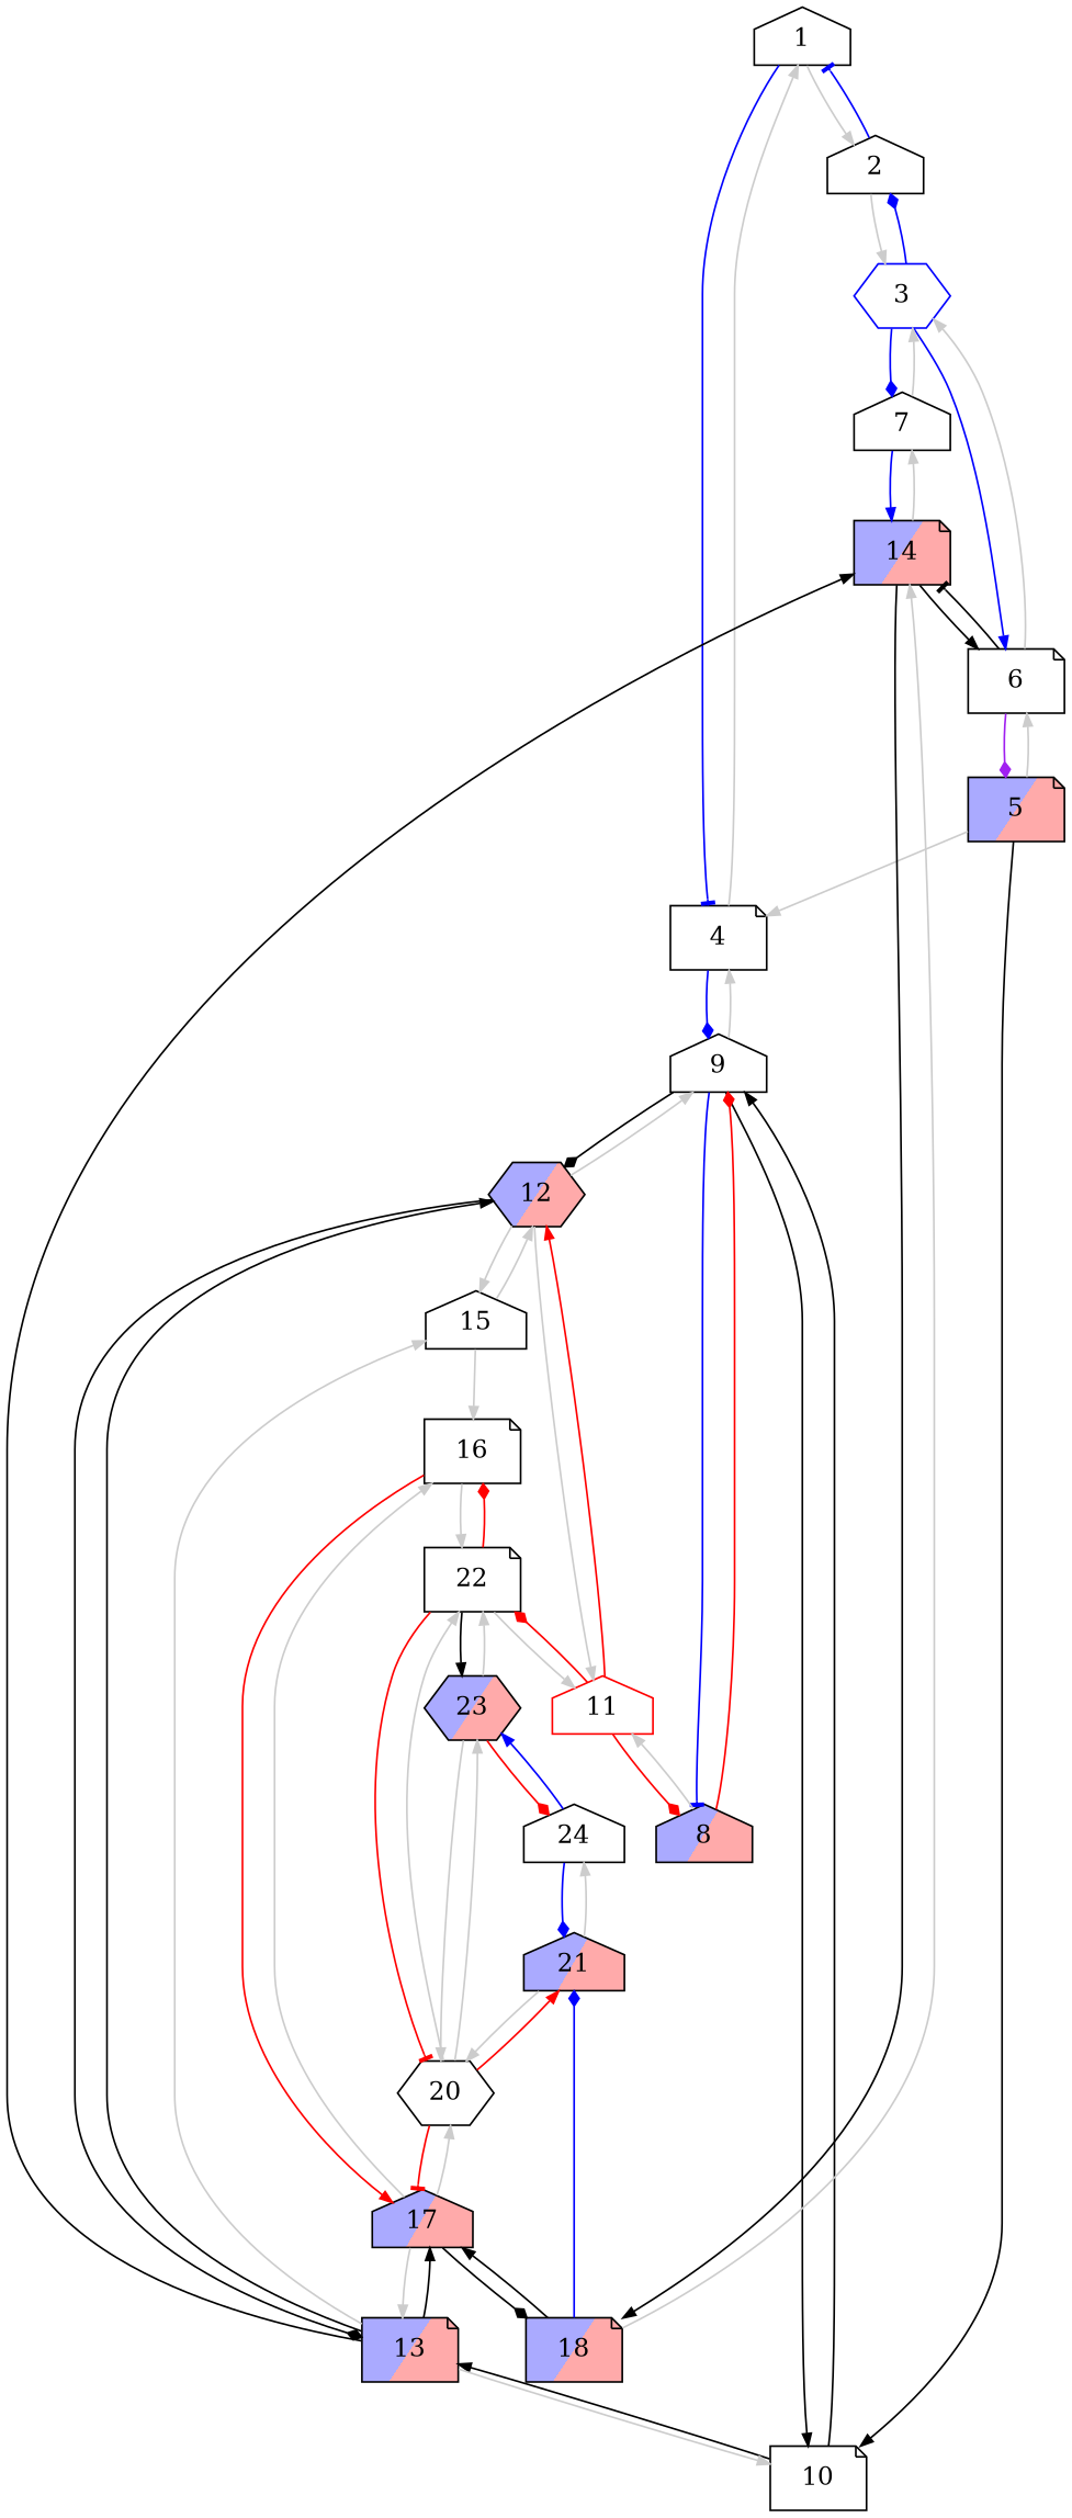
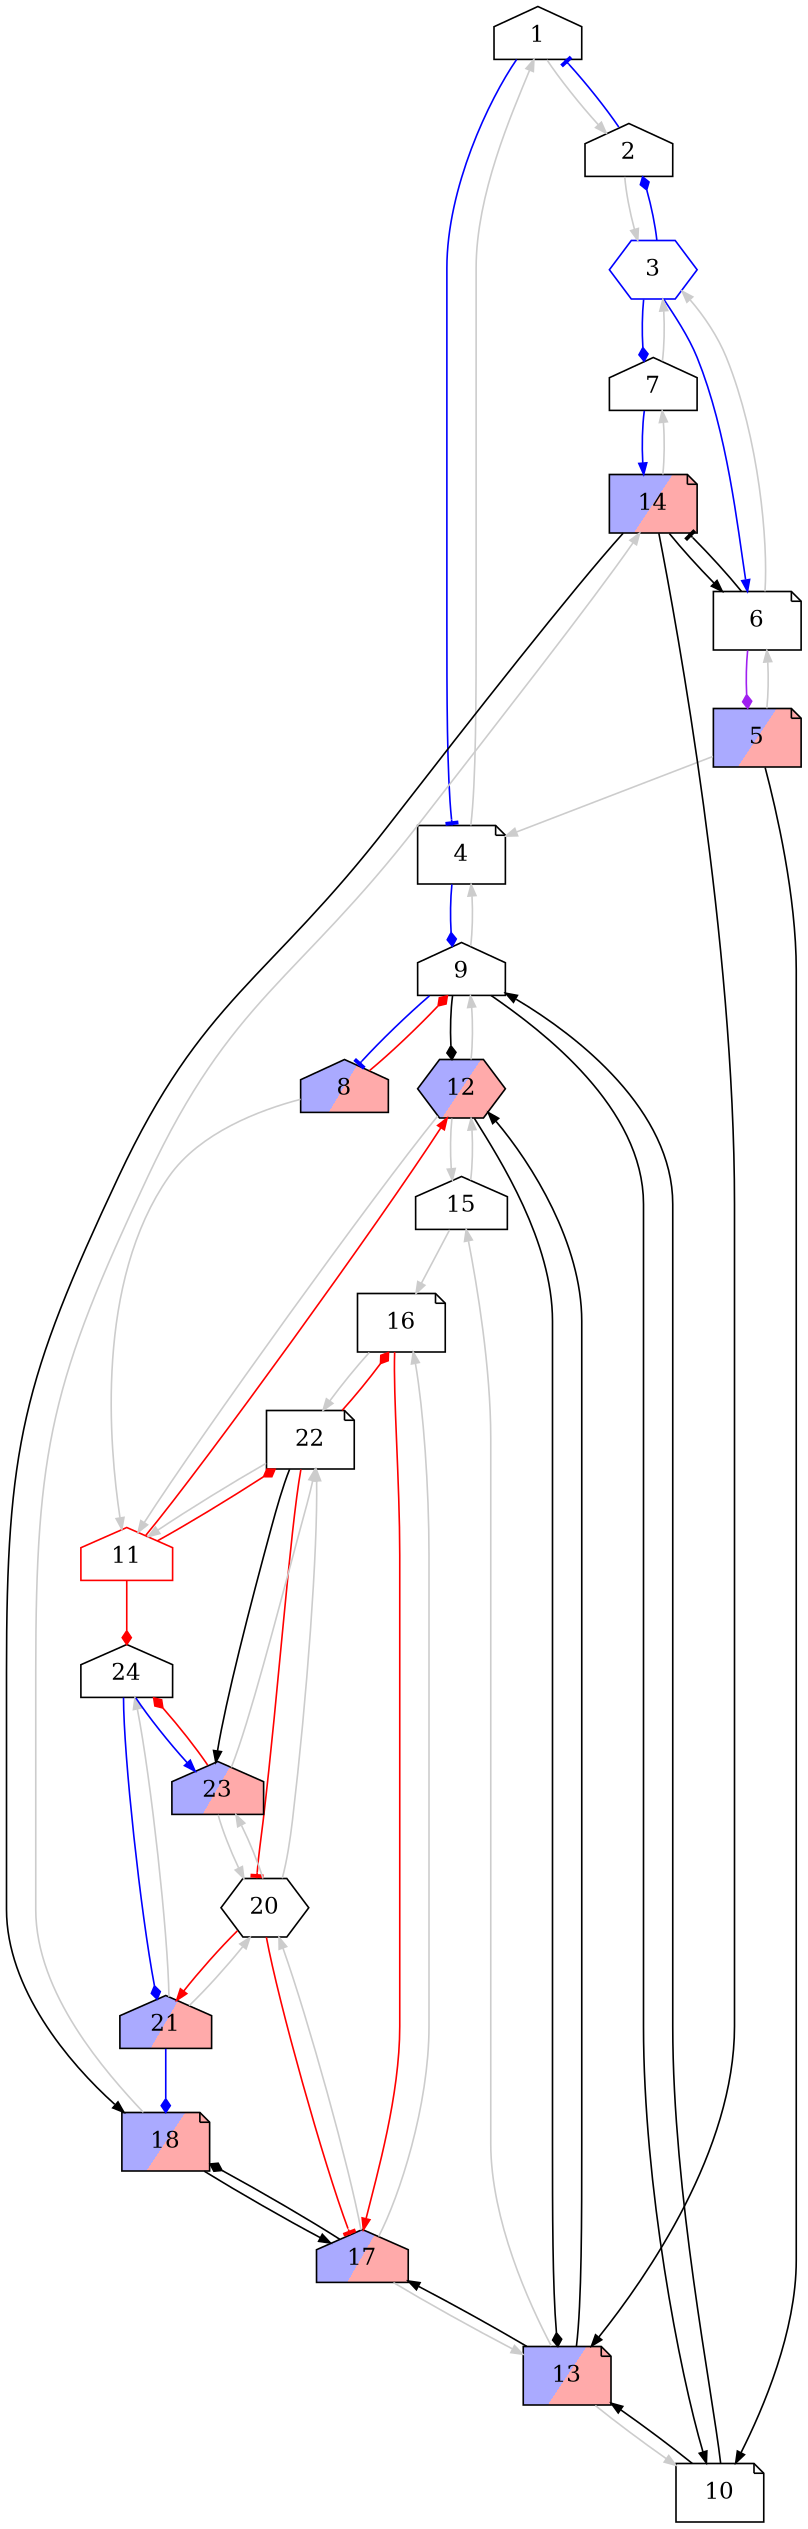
  digraph {
    node [shape=house]
    edge [arrowsize=0.7 color="#cccccc" style=solid]
    1
    2
    4 [shape=note]
    3 [color=blue shape=hexagon]
    9
    6 [shape=note]
    7
    5 [fillcolor="#ffaaaa;0.5:#aaaaff" gradientangle=135 shape=note style=filled]
    14 [fillcolor="#ffaaaa;0.5:#aaaaff" gradientangle=135 shape=note style=filled]
    10 [shape=note]
    8 [fillcolor="#ffaaaa;0.5:#aaaaff" gradientangle=135 style=filled]
    12 [fillcolor="#ffaaaa;0.5:#aaaaff" gradientangle=135 shape=hexagon style=filled]
    13 [fillcolor="#ffaaaa;0.5:#aaaaff" gradientangle=135 shape=note style=filled]
    18 [fillcolor="#ffaaaa;0.5:#aaaaff" gradientangle=135 shape=note style=filled]
    11 [color=red]
    22 [shape=note]
    15
    17 [fillcolor="#ffaaaa;0.5:#aaaaff" gradientangle=135 style=filled]
    16 [shape=note]
    20 [shape=hexagon]
-   23 [fillcolor="#ffaaaa;0.5:#aaaaff" gradientangle=135 shape=hexagon style=filled]
+   23 [fillcolor="#ffaaaa;0.5:#aaaaff" gradientangle=135 style=filled]
    21 [fillcolor="#ffaaaa;0.5:#aaaaff" gradientangle=135 style=filled]
    24
    1 -> 2
    1 -> 4 [arrowhead=tee color=blue]
    2 -> 1 [arrowhead=tee color=blue]
    2 -> 3
    4 -> 1
    4 -> 9 [arrowhead=diamond color=blue]
    3 -> 2 [arrowhead=diamond color=blue]
    3 -> 6 [arrowhead=normal color=blue]
    3 -> 7 [arrowhead=diamond color=blue]
    9 -> 4
    9 -> 10 [arrowhead=normal color=black]
    9 -> 8 [arrowhead=tee color=blue]
    9 -> 12 [arrowhead=diamond color=black]
    6 -> 3
    6 -> 5 [arrowhead=diamond color=purple]
    6 -> 14 [arrowhead=tee color=black]
    7 -> 3
    7 -> 14 [arrowhead=normal color=blue]
    5 -> 4
    5 -> 6
    5 -> 10 [arrowhead=normal color=black]
    14 -> 6 [arrowhead=normal color=black]
    14 -> 7
    14 -> 18 [arrowhead=normal color=black]
    10 -> 9 [arrowhead=normal color=black]
    10 -> 13 [arrowhead=normal color=black]
    8 -> 9 [arrowhead=diamond color=red]
    8 -> 11
    12 -> 9
    12 -> 13 [arrowhead=diamond color=black]
    12 -> 11
    12 -> 15
-   13 -> 14 [arrowhead=normal color=black]
+   14 -> 13 [arrowhead=normal color=black]
    13 -> 10
    13 -> 12 [arrowhead=normal color=black]
    13 -> 15
    13 -> 17 [arrowhead=normal color=black]
    18 -> 14
    18 -> 17 [arrowhead=normal color=black]
-   18 -> 21 [arrowhead=diamond color=blue]
-   11 -> 8 [arrowhead=diamond color=red]
+   21 -> 18 [arrowhead=diamond color=blue]
+   11 -> 24 [arrowhead=diamond color=red]
    11 -> 12 [arrowhead=normal color=red]
    11 -> 22 [arrowhead=diamond color=red]
    22 -> 11
    22 -> 16 [arrowhead=diamond color=red]
    22 -> 20 [arrowhead=tee color=red]
    22 -> 23 [arrowhead=normal color=black]
    15 -> 12
    15 -> 16
    17 -> 13
    17 -> 18 [arrowhead=diamond color=black]
    17 -> 16
    17 -> 20
    16 -> 22
    16 -> 17 [arrowhead=normal color=red]
    20 -> 22
    20 -> 17 [arrowhead=tee color=red]
    20 -> 23
    20 -> 21 [arrowhead=normal color=red]
    23 -> 22
    23 -> 20
    23 -> 24 [arrowhead=diamond color=red]
    21 -> 20
    21 -> 24
    24 -> 23 [arrowhead=normal color=blue]
    24 -> 21 [arrowhead=diamond color=blue]
  }
